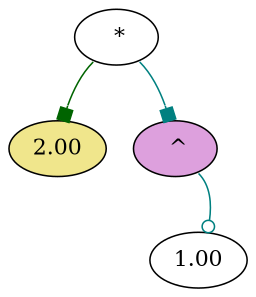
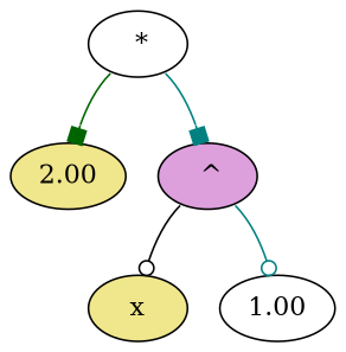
  digraph {
    node [style=filled fillcolor=khaki]
    edge [tailport=sw color=teal arrowhead=box]
    n1 [label=2.00]
    n2 [label=" *" fillcolor=white]
    n3 [label=" ^" fillcolor=plum]
+   n4 [label=x]
    n5 [label=1.00 fillcolor=white]
    n2 -> n1 [color=darkgreen]
    n2 -> n3 [tailport=se]
+   n3 -> n4 [color=black arrowhead=odot]
    n3 -> n5 [tailport=se arrowhead=odot]
  }
